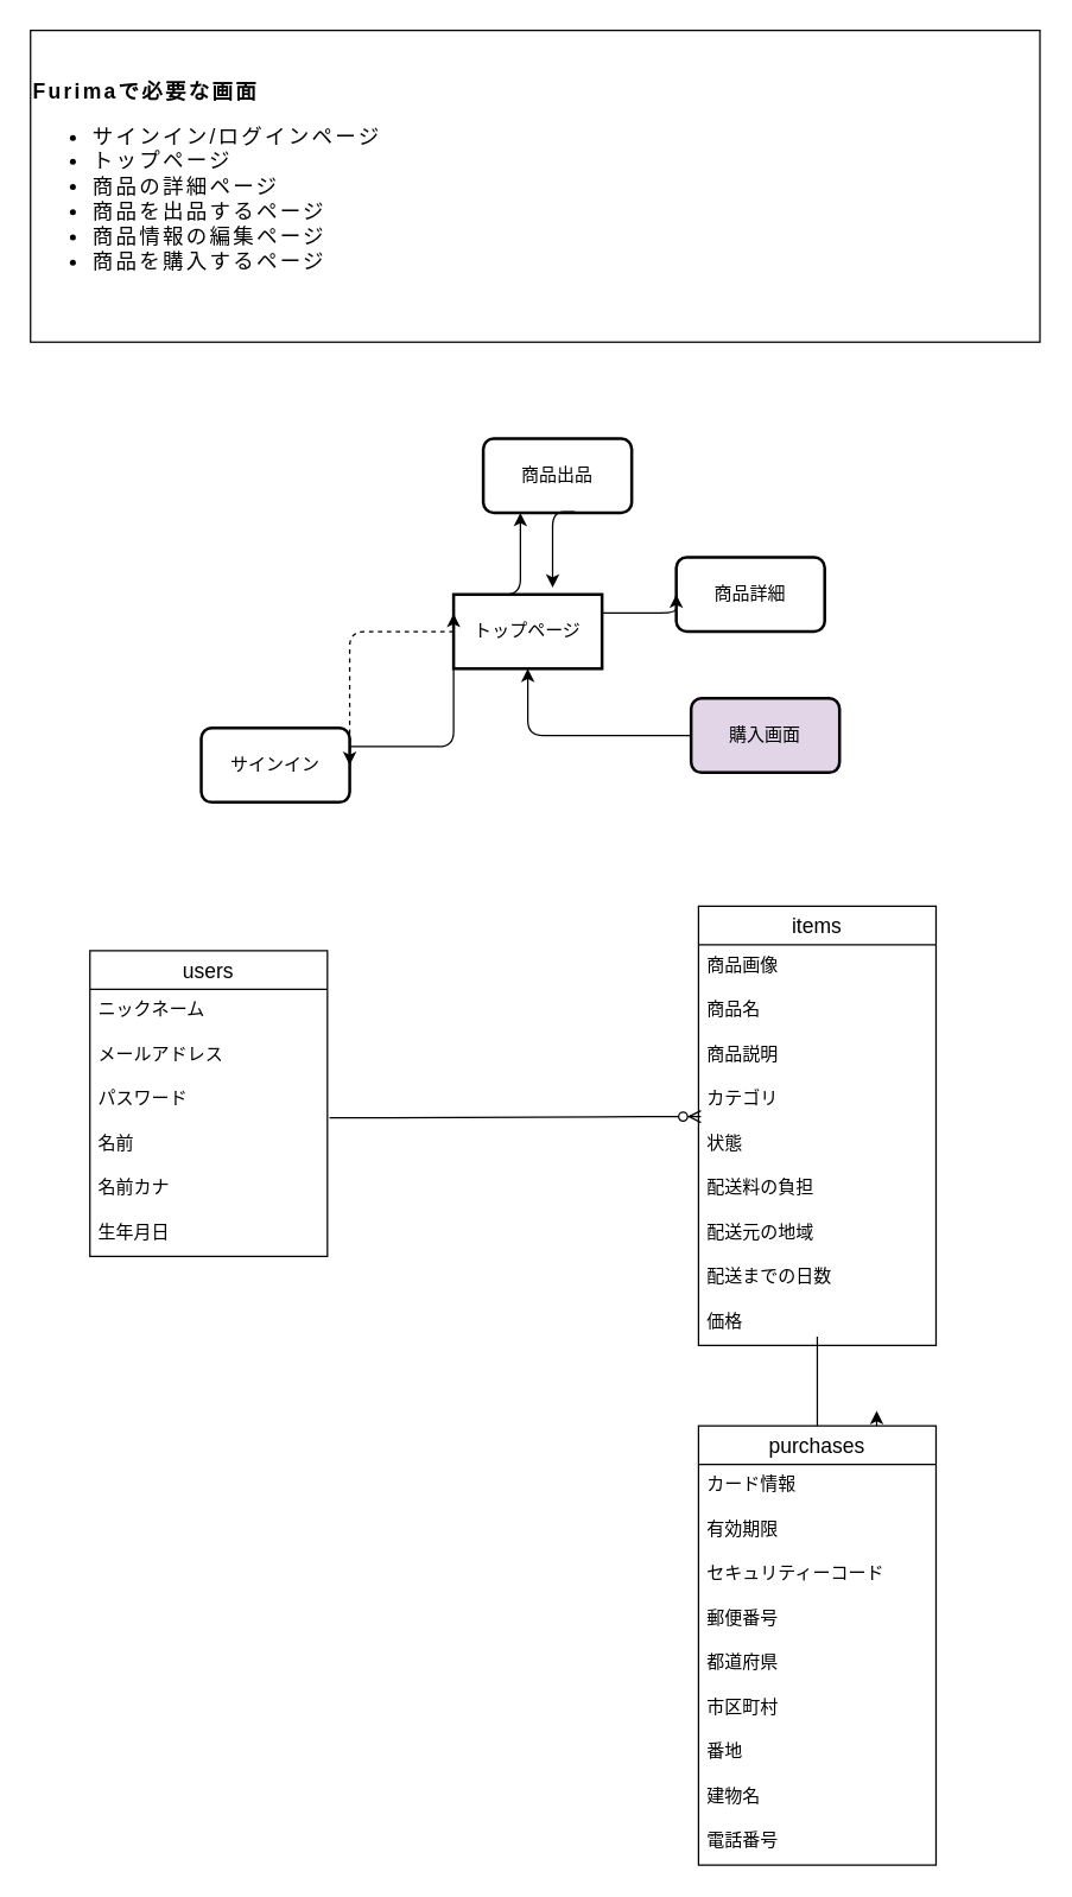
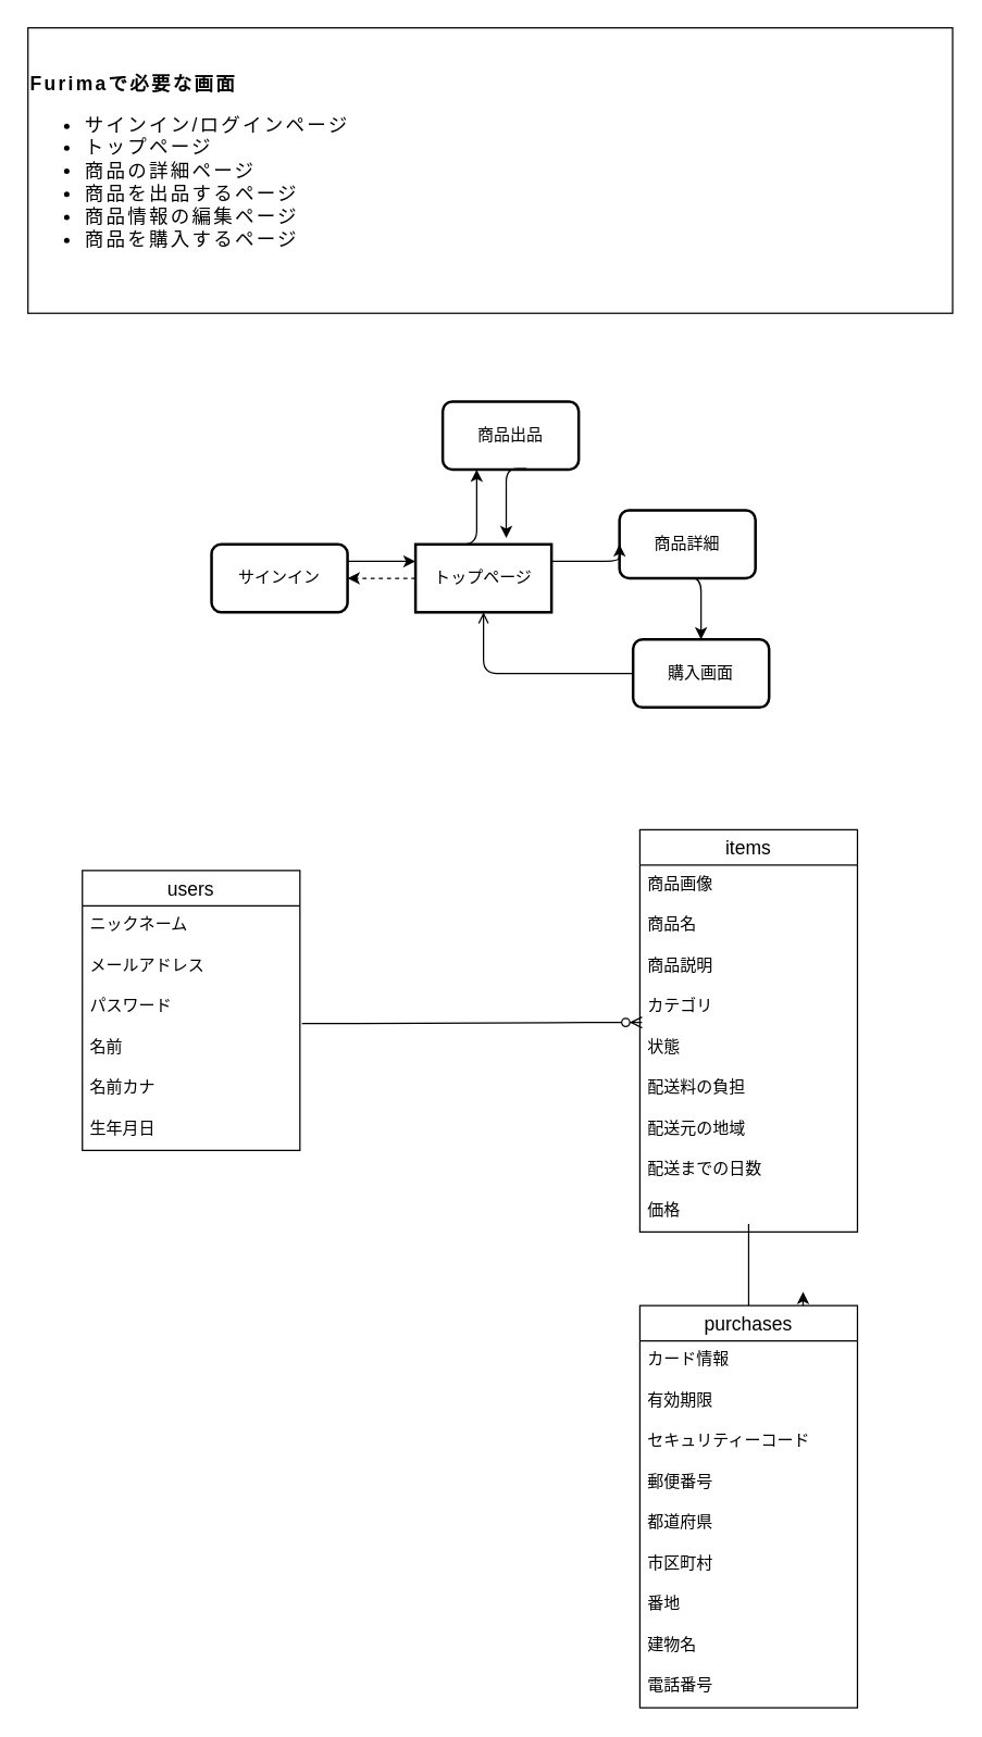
  <mxCell id="0" />
  <mxCell id="1" parent="0" />
  <mxCell id="2" value="&lt;font&gt;&lt;span style=&quot;letter-spacing: 1.8px&quot;&gt;&lt;span style=&quot;&quot;&gt;&lt;font style=&quot;font-size: 14px&quot;&gt;&lt;b&gt;Furimaで必要な画面&lt;/b&gt;&lt;br&gt;&lt;ul&gt;&lt;li&gt;&lt;font&gt;&lt;span style=&quot;letter-spacing: 1.8px&quot;&gt;&lt;font&gt;サインイン/ログインページ&lt;/font&gt;&lt;/span&gt;&lt;/font&gt;&lt;/li&gt;&lt;li&gt;&lt;font&gt;&lt;span style=&quot;letter-spacing: 1.8px&quot;&gt;トップページ&lt;/span&gt;&lt;/font&gt;&lt;/li&gt;&lt;li&gt;&lt;font&gt;&lt;span style=&quot;letter-spacing: 1.8px&quot;&gt;商品の詳細ページ&lt;/span&gt;&lt;/font&gt;&lt;/li&gt;&lt;li&gt;&lt;font&gt;&lt;span style=&quot;letter-spacing: 1.8px&quot;&gt;商品を出品するページ&lt;/span&gt;&lt;/font&gt;&lt;/li&gt;&lt;li&gt;&lt;font&gt;&lt;span style=&quot;letter-spacing: 1.8px&quot;&gt;商品情報の編集ページ&lt;/span&gt;&lt;/font&gt;&lt;/li&gt;&lt;li&gt;&lt;font&gt;&lt;span style=&quot;letter-spacing: 1.8px&quot;&gt;商品を購入するページ&lt;/span&gt;&lt;/font&gt;&lt;/li&gt;&lt;/ul&gt;&lt;/font&gt;&lt;/span&gt;&lt;/span&gt;&lt;/font&gt;" style="rounded=0;whiteSpace=wrap;html=1;align=left;fontColor=#030303;labelBackgroundColor=#FFFFFF;fillColor=#FFFFFF;" vertex="1" parent="1"><mxGeometry x="20" y="20" width="680" height="210" as="geometry" /></mxCell>
  <mxCell id="3" value="トップページ" style="rounded=1;whiteSpace=wrap;html=1;absoluteArcSize=1;arcSize=0;strokeWidth=2;" vertex="1" parent="1"><mxGeometry x="305" y="400" width="100" height="50" as="geometry" /></mxCell>
  <mxCell id="4" value="商品出品" style="rounded=1;whiteSpace=wrap;html=1;absoluteArcSize=1;arcSize=14;strokeWidth=2;" vertex="1" parent="1"><mxGeometry x="325" y="295" width="100" height="50" as="geometry" /></mxCell>
- <mxCell id="5" value="サインイン" style="rounded=1;whiteSpace=wrap;html=1;absoluteArcSize=1;arcSize=14;strokeWidth=2;" vertex="1" parent="1"><mxGeometry x="135" y="490" width="100" height="50" as="geometry" /></mxCell>
+ <mxCell id="5" value="サインイン" style="rounded=1;whiteSpace=wrap;html=1;absoluteArcSize=1;arcSize=14;strokeWidth=2;" vertex="1" parent="1"><mxGeometry x="155" y="400" width="100" height="50" as="geometry" /></mxCell>
  <mxCell id="6" value="商品詳細" style="rounded=1;whiteSpace=wrap;html=1;absoluteArcSize=1;arcSize=14;strokeWidth=2;" vertex="1" parent="1"><mxGeometry x="455" y="375" width="100" height="50" as="geometry" /></mxCell>
- <mxCell id="7" value="購入画面" style="rounded=1;whiteSpace=wrap;html=1;absoluteArcSize=1;arcSize=14;strokeWidth=2;fillColor=#e1d5e7;" vertex="1" parent="1"><mxGeometry x="465" y="470" width="100" height="50" as="geometry" /></mxCell>
+ <mxCell id="7" value="購入画面" style="rounded=1;whiteSpace=wrap;html=1;absoluteArcSize=1;arcSize=14;strokeWidth=2;" vertex="1" parent="1"><mxGeometry x="465" y="470" width="100" height="50" as="geometry" /></mxCell>
  <mxCell id="8" value="" style="edgeStyle=segmentEdgeStyle;endArrow=classic;html=1;entryX=0.25;entryY=1;entryDx=0;entryDy=0;" edge="1" parent="1" target="4"><mxGeometry width="50" height="50" relative="1" as="geometry"><mxPoint x="330" y="400" as="sourcePoint" /><mxPoint x="455" y="300" as="targetPoint" /></mxGeometry></mxCell>
  <mxCell id="9" value="" style="edgeStyle=segmentEdgeStyle;endArrow=classic;html=1;exitX=0;exitY=0.5;exitDx=0;exitDy=0;entryX=1;entryY=0.5;entryDx=0;entryDy=0;dashed=1;" edge="1" parent="1" source="3" target="5"><mxGeometry width="50" height="50" relative="1" as="geometry"><mxPoint x="365" y="410" as="sourcePoint" /><mxPoint x="365" y="360" as="targetPoint" /></mxGeometry></mxCell>
  <mxCell id="10" value="" style="edgeStyle=segmentEdgeStyle;endArrow=classic;html=1;entryX=0.667;entryY=-0.093;entryDx=0;entryDy=0;entryPerimeter=0;exitX=0.617;exitY=0.987;exitDx=0;exitDy=0;exitPerimeter=0;" edge="1" parent="1" source="4" target="3"><mxGeometry width="50" height="50" relative="1" as="geometry"><mxPoint x="340" y="410" as="sourcePoint" /><mxPoint x="340" y="360" as="targetPoint" /></mxGeometry></mxCell>
  <mxCell id="11" value="" style="edgeStyle=segmentEdgeStyle;endArrow=classic;html=1;exitX=1;exitY=0.25;exitDx=0;exitDy=0;" edge="1" parent="1" source="5"><mxGeometry width="50" height="50" relative="1" as="geometry"><mxPoint x="340" y="410" as="sourcePoint" /><mxPoint x="305" y="413" as="targetPoint" /></mxGeometry></mxCell>
  <mxCell id="12" value="" style="edgeStyle=segmentEdgeStyle;endArrow=classic;html=1;exitX=1;exitY=0.25;exitDx=0;exitDy=0;entryX=0;entryY=0.5;entryDx=0;entryDy=0;" edge="1" parent="1" source="3" target="6"><mxGeometry width="50" height="50" relative="1" as="geometry"><mxPoint x="315" y="435" as="sourcePoint" /><mxPoint x="405" y="405" as="targetPoint" /></mxGeometry></mxCell>
- <mxCell id="14" value="" style="edgeStyle=segmentEdgeStyle;endArrow=classic;html=1;exitX=0;exitY=0.5;exitDx=0;exitDy=0;entryX=0.5;entryY=1;entryDx=0;entryDy=0;" edge="1" parent="1" source="7" target="3"><mxGeometry width="50" height="50" relative="1" as="geometry"><mxPoint x="522.1" y="439.85" as="sourcePoint" /><mxPoint x="525" y="480" as="targetPoint" /></mxGeometry></mxCell>
+ <mxCell id="13" value="" style="edgeStyle=segmentEdgeStyle;endArrow=classic;html=1;exitX=0.471;exitY=0.997;exitDx=0;exitDy=0;entryX=0.5;entryY=0;entryDx=0;entryDy=0;exitPerimeter=0;" edge="1" parent="1" source="6" target="7"><mxGeometry width="50" height="50" relative="1" as="geometry"><mxPoint x="415" y="422.5" as="sourcePoint" /><mxPoint x="475" y="415" as="targetPoint" /></mxGeometry></mxCell>
+ <mxCell id="14" value="" style="edgeStyle=segmentEdgeStyle;endArrow=open;html=1;exitX=0;exitY=0.5;exitDx=0;exitDy=0;entryX=0.5;entryY=1;entryDx=0;entryDy=0;" edge="1" parent="1" source="7" target="3"><mxGeometry width="50" height="50" relative="1" as="geometry"><mxPoint x="522.1" y="439.85" as="sourcePoint" /><mxPoint x="525" y="480" as="targetPoint" /></mxGeometry></mxCell>
  <mxCell id="15" value="users" style="swimlane;fontStyle=0;childLayout=stackLayout;horizontal=1;startSize=26;horizontalStack=0;resizeParent=1;resizeParentMax=0;resizeLast=0;collapsible=1;marginBottom=0;align=center;fontSize=14;sketch=0;" vertex="1" parent="1"><mxGeometry x="60" y="640" width="160" height="206" as="geometry" /></mxCell>
  <mxCell id="16" value="ニックネーム" style="text;strokeColor=none;fillColor=none;spacingLeft=4;spacingRight=4;overflow=hidden;rotatable=0;points=[[0,0.5],[1,0.5]];portConstraint=eastwest;fontSize=12;" vertex="1" parent="15"><mxGeometry y="26" width="160" height="30" as="geometry" /></mxCell>
  <mxCell id="17" value="メールアドレス" style="text;strokeColor=none;fillColor=none;spacingLeft=4;spacingRight=4;overflow=hidden;rotatable=0;points=[[0,0.5],[1,0.5]];portConstraint=eastwest;fontSize=12;" vertex="1" parent="15"><mxGeometry y="56" width="160" height="30" as="geometry" /></mxCell>
  <mxCell id="18" value="パスワード" style="text;strokeColor=none;fillColor=none;spacingLeft=4;spacingRight=4;overflow=hidden;rotatable=0;points=[[0,0.5],[1,0.5]];portConstraint=eastwest;fontSize=12;" vertex="1" parent="15"><mxGeometry y="86" width="160" height="30" as="geometry" /></mxCell>
  <mxCell id="19" value="名前" style="text;strokeColor=none;fillColor=none;spacingLeft=4;spacingRight=4;overflow=hidden;rotatable=0;points=[[0,0.5],[1,0.5]];portConstraint=eastwest;fontSize=12;" vertex="1" parent="15"><mxGeometry y="116" width="160" height="30" as="geometry" /></mxCell>
  <mxCell id="20" value="名前カナ" style="text;strokeColor=none;fillColor=none;spacingLeft=4;spacingRight=4;overflow=hidden;rotatable=0;points=[[0,0.5],[1,0.5]];portConstraint=eastwest;fontSize=12;" vertex="1" parent="15"><mxGeometry y="146" width="160" height="30" as="geometry" /></mxCell>
  <mxCell id="21" value="生年月日" style="text;strokeColor=none;fillColor=none;spacingLeft=4;spacingRight=4;overflow=hidden;rotatable=0;points=[[0,0.5],[1,0.5]];portConstraint=eastwest;fontSize=12;" vertex="1" parent="15"><mxGeometry y="176" width="160" height="30" as="geometry" /></mxCell>
  <mxCell id="22" value="items" style="swimlane;fontStyle=0;childLayout=stackLayout;horizontal=1;startSize=26;horizontalStack=0;resizeParent=1;resizeParentMax=0;resizeLast=0;collapsible=1;marginBottom=0;align=center;fontSize=14;sketch=0;" vertex="1" parent="1"><mxGeometry x="470" y="610" width="160" height="296" as="geometry" /></mxCell>
  <mxCell id="23" value="商品画像" style="text;strokeColor=none;fillColor=none;spacingLeft=4;spacingRight=4;overflow=hidden;rotatable=0;points=[[0,0.5],[1,0.5]];portConstraint=eastwest;fontSize=12;" vertex="1" parent="22"><mxGeometry y="26" width="160" height="30" as="geometry" /></mxCell>
  <mxCell id="24" value="商品名" style="text;strokeColor=none;fillColor=none;spacingLeft=4;spacingRight=4;overflow=hidden;rotatable=0;points=[[0,0.5],[1,0.5]];portConstraint=eastwest;fontSize=12;" vertex="1" parent="22"><mxGeometry y="56" width="160" height="30" as="geometry" /></mxCell>
  <mxCell id="25" value="商品説明" style="text;strokeColor=none;fillColor=none;spacingLeft=4;spacingRight=4;overflow=hidden;rotatable=0;points=[[0,0.5],[1,0.5]];portConstraint=eastwest;fontSize=12;" vertex="1" parent="22"><mxGeometry y="86" width="160" height="30" as="geometry" /></mxCell>
  <mxCell id="26" value="カテゴリ" style="text;strokeColor=none;fillColor=none;spacingLeft=4;spacingRight=4;overflow=hidden;rotatable=0;points=[[0,0.5],[1,0.5]];portConstraint=eastwest;fontSize=12;" vertex="1" parent="22"><mxGeometry y="116" width="160" height="30" as="geometry" /></mxCell>
  <mxCell id="27" value="状態" style="text;strokeColor=none;fillColor=none;spacingLeft=4;spacingRight=4;overflow=hidden;rotatable=0;points=[[0,0.5],[1,0.5]];portConstraint=eastwest;fontSize=12;" vertex="1" parent="22"><mxGeometry y="146" width="160" height="30" as="geometry" /></mxCell>
  <mxCell id="28" value="配送料の負担" style="text;strokeColor=none;fillColor=none;spacingLeft=4;spacingRight=4;overflow=hidden;rotatable=0;points=[[0,0.5],[1,0.5]];portConstraint=eastwest;fontSize=12;" vertex="1" parent="22"><mxGeometry y="176" width="160" height="30" as="geometry" /></mxCell>
  <mxCell id="29" value="配送元の地域" style="text;strokeColor=none;fillColor=none;spacingLeft=4;spacingRight=4;overflow=hidden;rotatable=0;points=[[0,0.5],[1,0.5]];portConstraint=eastwest;fontSize=12;" vertex="1" parent="22"><mxGeometry y="206" width="160" height="30" as="geometry" /></mxCell>
  <mxCell id="30" value="配送までの日数" style="text;strokeColor=none;fillColor=none;spacingLeft=4;spacingRight=4;overflow=hidden;rotatable=0;points=[[0,0.5],[1,0.5]];portConstraint=eastwest;fontSize=12;" vertex="1" parent="22"><mxGeometry y="236" width="160" height="30" as="geometry" /></mxCell>
  <mxCell id="31" value="価格" style="text;strokeColor=none;fillColor=none;spacingLeft=4;spacingRight=4;overflow=hidden;rotatable=0;points=[[0,0.5],[1,0.5]];portConstraint=eastwest;fontSize=12;" vertex="1" parent="22"><mxGeometry y="266" width="160" height="30" as="geometry" /></mxCell>
  <mxCell id="32" value="" style="edgeStyle=entityRelationEdgeStyle;fontSize=12;html=1;endArrow=ERzeroToMany;endFill=1;exitX=1.009;exitY=-0.116;exitDx=0;exitDy=0;exitPerimeter=0;entryX=0.01;entryY=-0.142;entryDx=0;entryDy=0;entryPerimeter=0;" edge="1" parent="1" source="19" target="27"><mxGeometry width="100" height="100" relative="1" as="geometry"><mxPoint x="350" y="970" as="sourcePoint" /><mxPoint x="460" y="753" as="targetPoint" /></mxGeometry></mxCell>
  <mxCell id="33" value="" style="endArrow=none;html=1;rounded=0;fontColor=#F02C0E;exitX=0.5;exitY=0;exitDx=0;exitDy=0;" edge="1" parent="1" source="35"><mxGeometry relative="1" as="geometry"><mxPoint x="320" y="920" as="sourcePoint" /><mxPoint x="550" y="900" as="targetPoint" /></mxGeometry></mxCell>
  <mxCell id="34" style="edgeStyle=orthogonalEdgeStyle;rounded=0;orthogonalLoop=1;jettySize=auto;html=1;exitX=0.75;exitY=0;exitDx=0;exitDy=0;fontColor=#030303;" edge="1" parent="1" source="35"><mxGeometry relative="1" as="geometry"><mxPoint x="590" y="950" as="targetPoint" /></mxGeometry></mxCell>
  <mxCell id="35" value="purchases" style="swimlane;fontStyle=0;childLayout=stackLayout;horizontal=1;startSize=26;horizontalStack=0;resizeParent=1;resizeParentMax=0;resizeLast=0;collapsible=1;marginBottom=0;align=center;fontSize=14;sketch=0;" vertex="1" parent="1"><mxGeometry x="470" y="960" width="160" height="296" as="geometry" /></mxCell>
  <mxCell id="36" value="カード情報" style="text;strokeColor=none;fillColor=none;spacingLeft=4;spacingRight=4;overflow=hidden;rotatable=0;points=[[0,0.5],[1,0.5]];portConstraint=eastwest;fontSize=12;" vertex="1" parent="35"><mxGeometry y="26" width="160" height="30" as="geometry" /></mxCell>
  <mxCell id="37" value="有効期限" style="text;strokeColor=none;fillColor=none;spacingLeft=4;spacingRight=4;overflow=hidden;rotatable=0;points=[[0,0.5],[1,0.5]];portConstraint=eastwest;fontSize=12;" vertex="1" parent="35"><mxGeometry y="56" width="160" height="30" as="geometry" /></mxCell>
  <mxCell id="38" value="セキュリティーコード" style="text;strokeColor=none;fillColor=none;spacingLeft=4;spacingRight=4;overflow=hidden;rotatable=0;points=[[0,0.5],[1,0.5]];portConstraint=eastwest;fontSize=12;" vertex="1" parent="35"><mxGeometry y="86" width="160" height="30" as="geometry" /></mxCell>
  <mxCell id="39" value="郵便番号" style="text;strokeColor=none;fillColor=none;spacingLeft=4;spacingRight=4;overflow=hidden;rotatable=0;points=[[0,0.5],[1,0.5]];portConstraint=eastwest;fontSize=12;" vertex="1" parent="35"><mxGeometry y="116" width="160" height="30" as="geometry" /></mxCell>
  <mxCell id="40" value="都道府県" style="text;strokeColor=none;fillColor=none;spacingLeft=4;spacingRight=4;overflow=hidden;rotatable=0;points=[[0,0.5],[1,0.5]];portConstraint=eastwest;fontSize=12;" vertex="1" parent="35"><mxGeometry y="146" width="160" height="30" as="geometry" /></mxCell>
  <mxCell id="41" value="市区町村" style="text;strokeColor=none;fillColor=none;spacingLeft=4;spacingRight=4;overflow=hidden;rotatable=0;points=[[0,0.5],[1,0.5]];portConstraint=eastwest;fontSize=12;" vertex="1" parent="35"><mxGeometry y="176" width="160" height="30" as="geometry" /></mxCell>
  <mxCell id="42" value="番地" style="text;strokeColor=none;fillColor=none;spacingLeft=4;spacingRight=4;overflow=hidden;rotatable=0;points=[[0,0.5],[1,0.5]];portConstraint=eastwest;fontSize=12;" vertex="1" parent="35"><mxGeometry y="206" width="160" height="30" as="geometry" /></mxCell>
  <mxCell id="43" value="建物名" style="text;strokeColor=none;fillColor=none;spacingLeft=4;spacingRight=4;overflow=hidden;rotatable=0;points=[[0,0.5],[1,0.5]];portConstraint=eastwest;fontSize=12;" vertex="1" parent="35"><mxGeometry y="236" width="160" height="30" as="geometry" /></mxCell>
  <mxCell id="44" value="電話番号" style="text;strokeColor=none;fillColor=none;spacingLeft=4;spacingRight=4;overflow=hidden;rotatable=0;points=[[0,0.5],[1,0.5]];portConstraint=eastwest;fontSize=12;" vertex="1" parent="35"><mxGeometry y="266" width="160" height="30" as="geometry" /></mxCell>
